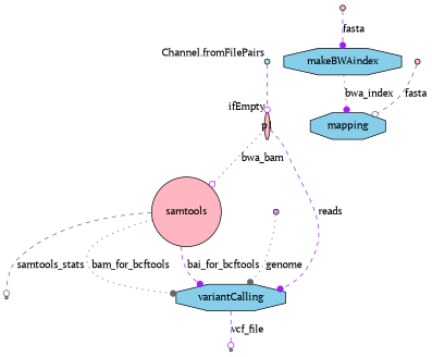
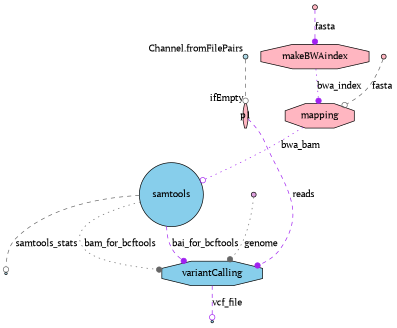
  digraph {
    fontname="PT Serif"
    node [fillcolor=skyblue fontname="PT Serif" shape=point style=filled]
    edge [arrowhead=dot color=purple fontname="PT Serif" style=dashed]
    p0 [fillcolor=lightblue fixedsize=true width=0.1 xlabel="Channel.fromFilePairs"]
    p1 [fillcolor=lightpink fixedsize=true shape=octagon width=0.1 xlabel=ifEmpty]
    n3 [label=variantCalling shape=octagon]
-   n4 [label=mapping shape=octagon]
-   n5 [fillcolor=lightpink label=samtools shape=circle]
+   n4 [fillcolor=lightpink label=mapping shape=octagon]
+   n5 [label=samtools shape=circle]
    p7 [fillcolor=lightblue]
    p2 [fillcolor=lightpink fixedsize=true width=0.1]
-   n8 [label=makeBWAindex shape=octagon]
+   n8 [fillcolor=lightpink label=makeBWAindex shape=octagon]
    p4 [fillcolor=lightpink fixedsize=true width=0.1]
    p10
    p8 [fillcolor=plum fixedsize=true width=0.1]
-   p0 -> p1 [arrowhead=odot]
+   p0 -> p1 [arrowhead=odot color=gray40]
    p1 -> n3 [label=reads]
    n3 -> p10 [arrowhead=odot label=vcf_file]
-   p1 -> n5 [arrowhead=odot label=bwa_bam style=dotted]
+   n4 -> n5 [arrowhead=odot label=bwa_bam style=dotted]
    n5 -> n3 [color=gray40 label=bam_for_bcftools style=dotted]
    n5 -> n3 [label=bai_for_bcftools]
    n5 -> p7 [arrowhead=odot color=gray40 label=samtools_stats]
    p2 -> n8 [label=fasta]
    n8 -> n4 [label=bwa_index style=dotted]
    p4 -> n4 [arrowhead=odot color=gray40 label=fasta]
    p8 -> n3 [color=gray40 label=genome style=dotted]
  }
